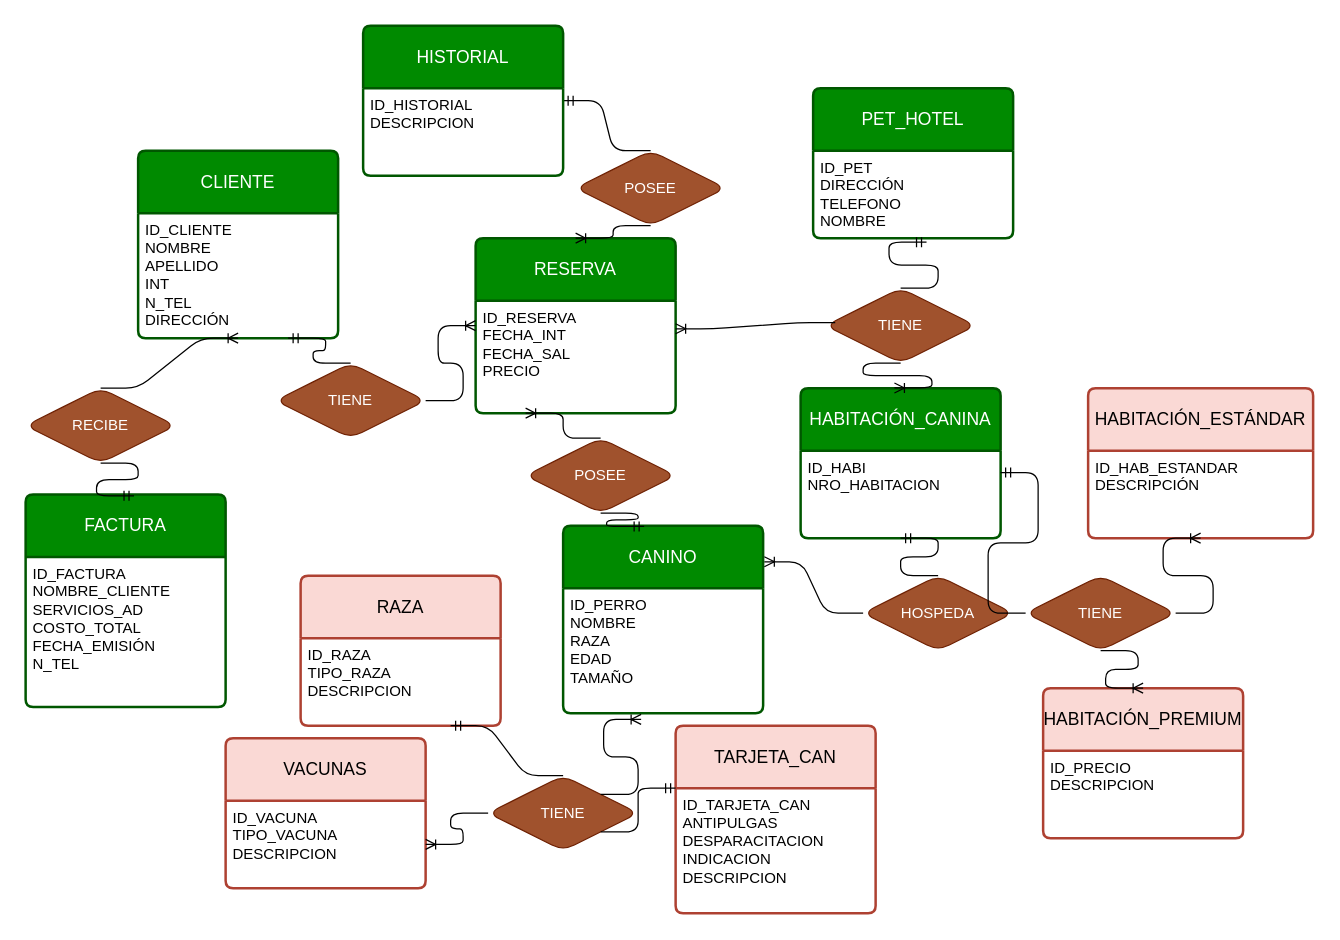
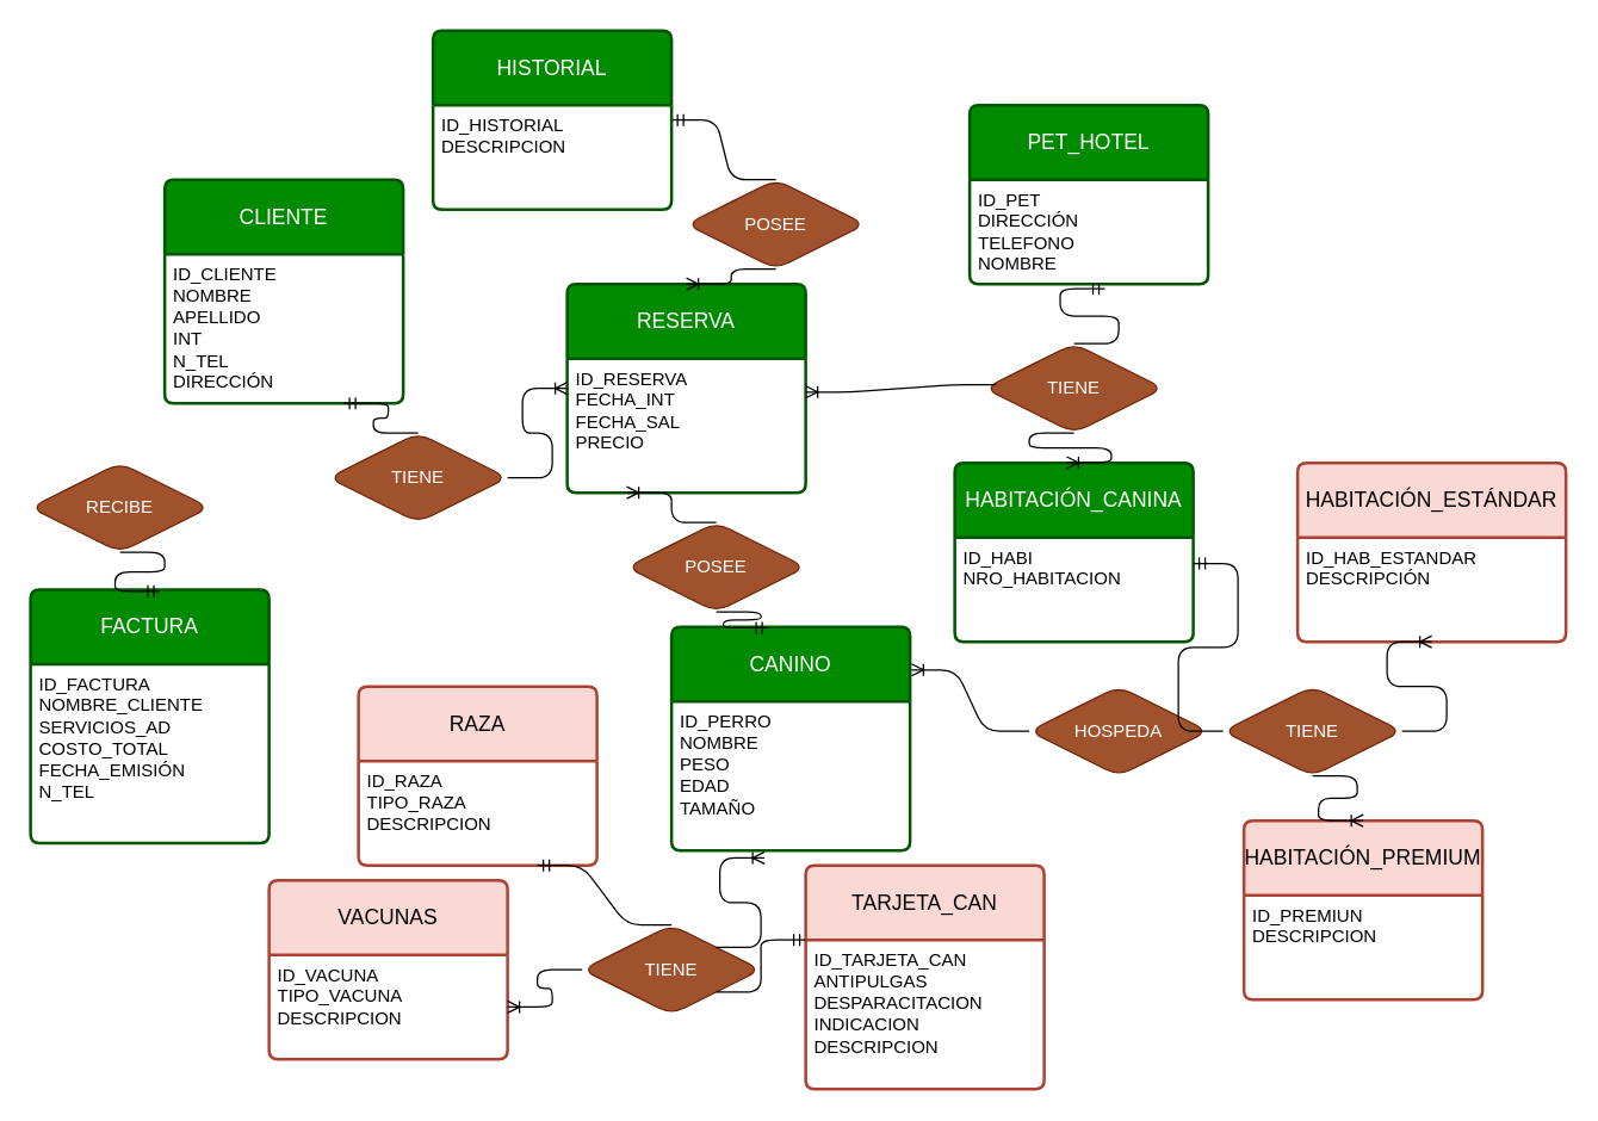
  <mxCell id="0" />
  <mxCell id="1" parent="0" />
  <mxCell id="2" value="PET_HOTEL" style="swimlane;childLayout=stackLayout;horizontal=1;startSize=50;horizontalStack=0;rounded=1;fontSize=14;fontStyle=0;strokeWidth=2;resizeParent=0;resizeLast=1;shadow=0;dashed=0;align=center;arcSize=4;whiteSpace=wrap;html=1;fillColor=#008a00;fontColor=#ffffff;strokeColor=#005700;" parent="1" vertex="1"><mxGeometry x="650" y="70" width="160" height="120" as="geometry" /></mxCell>
  <mxCell id="3" value="ID_PET&lt;br&gt;DIRECCIÓN&lt;div&gt;TELEFONO&lt;/div&gt;&lt;div&gt;NOMBRE&lt;/div&gt;" style="align=left;strokeColor=none;fillColor=none;spacingLeft=4;fontSize=12;verticalAlign=top;resizable=0;rotatable=0;part=1;html=1;rounded=1;" parent="2" vertex="1"><mxGeometry y="50" width="160" height="70" as="geometry" /></mxCell>
  <mxCell id="4" value="RESERVA" style="swimlane;childLayout=stackLayout;horizontal=1;startSize=50;horizontalStack=0;rounded=1;fontSize=14;fontStyle=0;strokeWidth=2;resizeParent=0;resizeLast=1;shadow=0;dashed=0;align=center;arcSize=4;whiteSpace=wrap;html=1;fillColor=#008a00;fontColor=#ffffff;strokeColor=#005700;" parent="1" vertex="1"><mxGeometry x="380" y="190" width="160" height="140" as="geometry" /></mxCell>
  <mxCell id="5" value="ID_RESERVA&lt;br&gt;FECHA_INT&lt;br&gt;FECHA_SAL&lt;br&gt;PRECIO&lt;div&gt;&lt;br/&gt;&lt;/div&gt;" style="align=left;strokeColor=none;fillColor=none;spacingLeft=4;fontSize=12;verticalAlign=top;resizable=0;rotatable=0;part=1;html=1;rounded=1;" parent="4" vertex="1"><mxGeometry y="50" width="160" height="90" as="geometry" /></mxCell>
  <mxCell id="6" value="CLIENTE" style="swimlane;childLayout=stackLayout;horizontal=1;startSize=50;horizontalStack=0;rounded=1;fontSize=14;fontStyle=0;strokeWidth=2;resizeParent=0;resizeLast=1;shadow=0;dashed=0;align=center;arcSize=4;whiteSpace=wrap;html=1;fillColor=#008a00;fontColor=#ffffff;strokeColor=#005700;" parent="1" vertex="1"><mxGeometry x="110" y="120" width="160" height="150" as="geometry" /></mxCell>
  <mxCell id="7" value="ID_CLIENTE&lt;br&gt;NOMBRE&lt;br&gt;APELLIDO&lt;br&gt;INT&lt;br&gt;N_TEL&lt;br&gt;DIRECCIÓN" style="align=left;strokeColor=none;fillColor=none;spacingLeft=4;fontSize=12;verticalAlign=top;resizable=0;rotatable=0;part=1;html=1;rounded=1;" parent="6" vertex="1"><mxGeometry y="50" width="160" height="100" as="geometry" /></mxCell>
  <mxCell id="8" value="CANINO" style="swimlane;childLayout=stackLayout;horizontal=1;startSize=50;horizontalStack=0;rounded=1;fontSize=14;fontStyle=0;strokeWidth=2;resizeParent=0;resizeLast=1;shadow=0;dashed=0;align=center;arcSize=4;whiteSpace=wrap;html=1;fillColor=#008a00;fontColor=#ffffff;strokeColor=#005700;" parent="1" vertex="1"><mxGeometry x="450" y="420" width="160" height="150" as="geometry" /></mxCell>
- <mxCell id="9" value="ID_PERRO&lt;br&gt;NOMBRE&lt;br&gt;RAZA&lt;br&gt;EDAD&lt;br&gt;TAMAÑO&lt;br&gt;&lt;br&gt;&lt;div&gt;&lt;br&gt;&lt;/div&gt;" style="align=left;strokeColor=none;fillColor=none;spacingLeft=4;fontSize=12;verticalAlign=top;resizable=0;rotatable=0;part=1;html=1;rounded=1;" parent="8" vertex="1"><mxGeometry y="50" width="160" height="100" as="geometry" /></mxCell>
+ <mxCell id="9" value="ID_PERRO&lt;br&gt;NOMBRE&lt;br&gt;PESO&lt;br&gt;EDAD&lt;br&gt;TAMAÑO&lt;br&gt;&lt;br&gt;&lt;div&gt;&lt;br&gt;&lt;/div&gt;" style="align=left;strokeColor=none;fillColor=none;spacingLeft=4;fontSize=12;verticalAlign=top;resizable=0;rotatable=0;part=1;html=1;rounded=1;" parent="8" vertex="1"><mxGeometry y="50" width="160" height="100" as="geometry" /></mxCell>
  <mxCell id="10" value="HABITACIÓN_CANINA" style="swimlane;childLayout=stackLayout;horizontal=1;startSize=50;horizontalStack=0;rounded=1;fontSize=14;fontStyle=0;strokeWidth=2;resizeParent=0;resizeLast=1;shadow=0;dashed=0;align=center;arcSize=4;whiteSpace=wrap;html=1;fillColor=#008a00;fontColor=#ffffff;strokeColor=#005700;" parent="1" vertex="1"><mxGeometry x="640" y="310" width="160" height="120" as="geometry" /></mxCell>
  <mxCell id="11" value="ID_HABI&lt;br&gt;NRO_HABITACION" style="align=left;strokeColor=none;fillColor=none;spacingLeft=4;fontSize=12;verticalAlign=top;resizable=0;rotatable=0;part=1;html=1;rounded=1;" parent="10" vertex="1"><mxGeometry y="50" width="160" height="70" as="geometry" /></mxCell>
  <mxCell id="12" value="FACTURA" style="swimlane;childLayout=stackLayout;horizontal=1;startSize=50;horizontalStack=0;rounded=1;fontSize=14;fontStyle=0;strokeWidth=2;resizeParent=0;resizeLast=1;shadow=0;dashed=0;align=center;arcSize=4;whiteSpace=wrap;html=1;fillColor=#008a00;fontColor=#ffffff;strokeColor=#005700;" parent="1" vertex="1"><mxGeometry x="20" y="395" width="160" height="170" as="geometry" /></mxCell>
  <mxCell id="13" value="ID_FACTURA&lt;br&gt;NOMBRE_CLIENTE&lt;br&gt;SERVICIOS_AD&lt;br&gt;COSTO_TOTAL&lt;br&gt;FECHA_EMISIÓN&lt;br&gt;N_TEL" style="align=left;strokeColor=none;fillColor=none;spacingLeft=4;fontSize=12;verticalAlign=top;resizable=0;rotatable=0;part=1;html=1;rounded=1;" parent="12" vertex="1"><mxGeometry y="50" width="160" height="120" as="geometry" /></mxCell>
  <mxCell id="14" value="TIENE" style="shape=rhombus;perimeter=rhombusPerimeter;whiteSpace=wrap;html=1;align=center;fillColor=#a0522d;fontColor=#ffffff;strokeColor=#6D1F00;rounded=1;" parent="1" vertex="1"><mxGeometry x="660" y="230" width="120" height="60" as="geometry" /></mxCell>
  <mxCell id="15" value="" style="edgeStyle=entityRelationEdgeStyle;fontSize=12;html=1;endArrow=ERoneToMany;rounded=1;entryX=1;entryY=0.25;entryDx=0;entryDy=0;exitX=0.064;exitY=0.461;exitDx=0;exitDy=0;exitPerimeter=0;" parent="1" source="14" target="5" edge="1"><mxGeometry width="100" height="100" relative="1" as="geometry"><mxPoint x="620" y="350" as="sourcePoint" /><mxPoint x="720" y="250" as="targetPoint" /></mxGeometry></mxCell>
  <mxCell id="16" value="" style="edgeStyle=entityRelationEdgeStyle;fontSize=12;html=1;endArrow=ERoneToMany;rounded=1;exitX=0.5;exitY=1;exitDx=0;exitDy=0;entryX=0.469;entryY=-0.001;entryDx=0;entryDy=0;entryPerimeter=0;" parent="1" source="14" target="10" edge="1"><mxGeometry width="100" height="100" relative="1" as="geometry"><mxPoint x="700" y="450" as="sourcePoint" /><mxPoint x="800" y="350" as="targetPoint" /></mxGeometry></mxCell>
  <mxCell id="17" value="POSEE" style="shape=rhombus;perimeter=rhombusPerimeter;whiteSpace=wrap;html=1;align=center;fillColor=#a0522d;fontColor=#ffffff;strokeColor=#6D1F00;rounded=1;" parent="1" vertex="1"><mxGeometry y="350" width="120" height="60" as="geometry" x="420" /></mxCell>
  <mxCell id="18" value="RECIBE" style="shape=rhombus;perimeter=rhombusPerimeter;whiteSpace=wrap;html=1;align=center;fillColor=#a0522d;fontColor=#ffffff;strokeColor=#6D1F00;rounded=1;" parent="1" vertex="1"><mxGeometry x="20" y="310" width="120" height="60" as="geometry" /></mxCell>
  <mxCell id="19" value="" style="edgeStyle=entityRelationEdgeStyle;fontSize=12;html=1;endArrow=ERmandOne;rounded=1;entryX=0.542;entryY=0.007;entryDx=0;entryDy=0;entryPerimeter=0;exitX=0.5;exitY=1;exitDx=0;exitDy=0;" parent="1" source="18" target="12" edge="1"><mxGeometry width="100" height="100" relative="1" as="geometry"><mxPoint x="940" y="720" as="sourcePoint" /><mxPoint x="1040" y="620" as="targetPoint" /></mxGeometry></mxCell>
  <mxCell id="20" value="HOSPEDA" style="shape=rhombus;perimeter=rhombusPerimeter;whiteSpace=wrap;html=1;align=center;fillColor=#a0522d;fontColor=#ffffff;strokeColor=#6D1F00;rounded=1;" parent="1" vertex="1"><mxGeometry x="690" y="460" width="120" height="60" as="geometry" /></mxCell>
- <mxCell id="21" value="" style="edgeStyle=entityRelationEdgeStyle;fontSize=12;html=1;endArrow=ERmandOne;rounded=1;entryX=0.5;entryY=1;entryDx=0;entryDy=0;exitX=0.5;exitY=0;exitDx=0;exitDy=0;" parent="1" source="20" target="11" edge="1"><mxGeometry width="100" height="100" relative="1" as="geometry"><mxPoint x="670" y="630" as="sourcePoint" /><mxPoint x="770" y="530" as="targetPoint" /></mxGeometry></mxCell>
  <mxCell id="22" value="RAZA" style="swimlane;childLayout=stackLayout;horizontal=1;startSize=50;horizontalStack=0;rounded=1;fontSize=14;fontStyle=0;strokeWidth=2;resizeParent=0;resizeLast=1;shadow=0;dashed=0;align=center;arcSize=4;whiteSpace=wrap;html=1;fillColor=#fad9d5;strokeColor=#ae4132;" parent="1" vertex="1"><mxGeometry x="240" y="460" width="160" height="120" as="geometry" /></mxCell>
  <mxCell id="23" value="ID_RAZA&lt;br&gt;TIPO_RAZA&lt;br&gt;DESCRIPCION" style="align=left;strokeColor=none;fillColor=none;spacingLeft=4;fontSize=12;verticalAlign=top;resizable=0;rotatable=0;part=1;html=1;rounded=1;" parent="22" vertex="1"><mxGeometry y="50" width="160" height="70" as="geometry" /></mxCell>
  <mxCell id="24" value="VACUNAS" style="swimlane;childLayout=stackLayout;horizontal=1;startSize=50;horizontalStack=0;rounded=1;fontSize=14;fontStyle=0;strokeWidth=2;resizeParent=0;resizeLast=1;shadow=0;dashed=0;align=center;arcSize=4;whiteSpace=wrap;html=1;fillColor=#fad9d5;strokeColor=#ae4132;" parent="1" vertex="1"><mxGeometry x="180" y="590" width="160" height="120" as="geometry" /></mxCell>
  <mxCell id="25" value="ID_VACUNA&lt;br&gt;TIPO_VACUNA&lt;br&gt;DESCRIPCION" style="align=left;strokeColor=none;fillColor=none;spacingLeft=4;fontSize=12;verticalAlign=top;resizable=0;rotatable=0;part=1;html=1;rounded=1;" parent="24" vertex="1"><mxGeometry y="50" width="160" height="70" as="geometry" /></mxCell>
  <mxCell id="26" value="TARJETA_CAN" style="swimlane;childLayout=stackLayout;horizontal=1;startSize=50;horizontalStack=0;rounded=1;fontSize=14;fontStyle=0;strokeWidth=2;resizeParent=0;resizeLast=1;shadow=0;dashed=0;align=center;arcSize=4;whiteSpace=wrap;html=1;fillColor=#fad9d5;strokeColor=#ae4132;" parent="1" vertex="1"><mxGeometry x="540" y="580" width="160" height="150" as="geometry" /></mxCell>
  <mxCell id="27" value="ID_TARJETA_CAN&lt;br&gt;ANTIPULGAS&lt;div&gt;DESPARACITACION&lt;/div&gt;&lt;div&gt;INDICACION&lt;br&gt;DESCRIPCION&lt;/div&gt;" style="align=left;strokeColor=none;fillColor=none;spacingLeft=4;fontSize=12;verticalAlign=top;resizable=0;rotatable=0;part=1;html=1;rounded=1;" parent="26" vertex="1"><mxGeometry y="50" width="160" height="100" as="geometry" /></mxCell>
  <mxCell id="28" value="HABITACIÓN_PREMIUM" style="swimlane;childLayout=stackLayout;horizontal=1;startSize=50;horizontalStack=0;rounded=1;fontSize=14;fontStyle=0;strokeWidth=2;resizeParent=0;resizeLast=1;shadow=0;dashed=0;align=center;arcSize=4;whiteSpace=wrap;html=1;fillColor=#fad9d5;strokeColor=#ae4132;" parent="1" vertex="1"><mxGeometry x="834" y="550" width="160" height="120" as="geometry" /></mxCell>
- <mxCell id="29" value="ID_PRECIO&lt;br&gt;DESCRIPCION" style="align=left;strokeColor=none;fillColor=none;spacingLeft=4;fontSize=12;verticalAlign=top;resizable=0;rotatable=0;part=1;html=1;rounded=1;" parent="28" vertex="1"><mxGeometry y="50" width="160" height="70" as="geometry" /></mxCell>
+ <mxCell id="29" value="ID_PREMIUN&lt;br&gt;DESCRIPCION" style="align=left;strokeColor=none;fillColor=none;spacingLeft=4;fontSize=12;verticalAlign=top;resizable=0;rotatable=0;part=1;html=1;rounded=1;" parent="28" vertex="1"><mxGeometry y="50" width="160" height="70" as="geometry" /></mxCell>
  <mxCell id="30" value="HABITACIÓN_ESTÁNDAR" style="swimlane;childLayout=stackLayout;horizontal=1;startSize=50;horizontalStack=0;rounded=1;fontSize=14;fontStyle=0;strokeWidth=2;resizeParent=0;resizeLast=1;shadow=0;dashed=0;align=center;arcSize=4;whiteSpace=wrap;html=1;fillColor=#fad9d5;strokeColor=#ae4132;" parent="1" vertex="1"><mxGeometry x="870" y="310" width="180" height="120" as="geometry" /></mxCell>
  <mxCell id="31" value="ID_HAB_ESTANDAR&lt;br&gt;DESCRIPCIÓN" style="align=left;strokeColor=none;fillColor=none;spacingLeft=4;fontSize=12;verticalAlign=top;resizable=0;rotatable=0;part=1;html=1;rounded=1;" parent="30" vertex="1"><mxGeometry y="50" width="180" height="70" as="geometry" /></mxCell>
  <mxCell id="32" value="TIENE" style="shape=rhombus;perimeter=rhombusPerimeter;whiteSpace=wrap;html=1;align=center;fillColor=#a0522d;fontColor=#ffffff;strokeColor=#6D1F00;rounded=1;" parent="1" vertex="1"><mxGeometry x="390" y="620" width="120" height="60" as="geometry" /></mxCell>
  <mxCell id="33" value="" style="edgeStyle=entityRelationEdgeStyle;fontSize=12;html=1;endArrow=ERoneToMany;rounded=1;entryX=1;entryY=0.5;entryDx=0;entryDy=0;exitX=0;exitY=0.5;exitDx=0;exitDy=0;" parent="1" source="32" target="25" edge="1"><mxGeometry width="100" height="100" relative="1" as="geometry"><mxPoint x="360" y="1030" as="sourcePoint" /><mxPoint x="460" y="930" as="targetPoint" /></mxGeometry></mxCell>
  <mxCell id="34" value="" style="edgeStyle=entityRelationEdgeStyle;fontSize=12;html=1;endArrow=ERmandOne;rounded=1;entryX=0.75;entryY=1;entryDx=0;entryDy=0;exitX=0.5;exitY=0;exitDx=0;exitDy=0;" parent="1" source="32" target="23" edge="1"><mxGeometry width="100" height="100" relative="1" as="geometry"><mxPoint x="470" y="825" as="sourcePoint" /><mxPoint x="490" y="690" as="targetPoint" /></mxGeometry></mxCell>
  <mxCell id="35" value="TIENE" style="shape=rhombus;perimeter=rhombusPerimeter;whiteSpace=wrap;html=1;align=center;fillColor=#a0522d;fontColor=#ffffff;strokeColor=#6D1F00;rounded=1;" parent="1" vertex="1"><mxGeometry x="820" y="460" width="120" height="60" as="geometry" /></mxCell>
  <mxCell id="36" value="" style="edgeStyle=entityRelationEdgeStyle;fontSize=12;html=1;endArrow=ERmandOne;rounded=1;entryX=1;entryY=0.25;entryDx=0;entryDy=0;exitX=0;exitY=0.5;exitDx=0;exitDy=0;" parent="1" source="35" target="11" edge="1"><mxGeometry width="100" height="100" relative="1" as="geometry"><mxPoint x="790" y="570" as="sourcePoint" /><mxPoint x="890" y="470" as="targetPoint" /></mxGeometry></mxCell>
  <mxCell id="37" value="" style="edgeStyle=entityRelationEdgeStyle;fontSize=12;html=1;endArrow=ERoneToMany;rounded=1;entryX=0.5;entryY=1;entryDx=0;entryDy=0;exitX=1;exitY=0.5;exitDx=0;exitDy=0;" parent="1" source="35" target="31" edge="1"><mxGeometry width="100" height="100" relative="1" as="geometry"><mxPoint x="950" y="630" as="sourcePoint" /><mxPoint x="1050" y="530" as="targetPoint" /></mxGeometry></mxCell>
  <mxCell id="38" value="" style="edgeStyle=entityRelationEdgeStyle;fontSize=12;html=1;endArrow=ERoneToMany;rounded=1;entryX=0.5;entryY=0;entryDx=0;entryDy=0;exitX=0.5;exitY=1;exitDx=0;exitDy=0;" parent="1" source="35" target="28" edge="1"><mxGeometry width="100" height="100" relative="1" as="geometry"><mxPoint x="850" y="660" as="sourcePoint" /><mxPoint x="950" y="560" as="targetPoint" /></mxGeometry></mxCell>
  <mxCell id="39" value="" style="edgeStyle=entityRelationEdgeStyle;fontSize=12;html=1;endArrow=ERmandOne;rounded=1;entryX=0.567;entryY=1.046;entryDx=0;entryDy=0;entryPerimeter=0;exitX=0.5;exitY=0;exitDx=0;exitDy=0;" parent="1" source="14" target="3" edge="1"><mxGeometry width="100" height="100" relative="1" as="geometry"><mxPoint x="720" y="290" as="sourcePoint" /><mxPoint x="820" y="190" as="targetPoint" /></mxGeometry></mxCell>
  <mxCell id="40" value="" style="edgeStyle=entityRelationEdgeStyle;fontSize=12;html=1;endArrow=ERoneToMany;rounded=1;entryX=1.006;entryY=0.193;entryDx=0;entryDy=0;entryPerimeter=0;" parent="1" source="20" target="8" edge="1"><mxGeometry width="100" height="100" relative="1" as="geometry"><mxPoint x="720" y="520" as="sourcePoint" /><mxPoint x="820" y="420" as="targetPoint" /></mxGeometry></mxCell>
  <mxCell id="41" value="" style="edgeStyle=entityRelationEdgeStyle;fontSize=12;html=1;endArrow=ERmandOne;rounded=1;entryX=0.75;entryY=1;entryDx=0;entryDy=0;exitX=0.5;exitY=0;exitDx=0;exitDy=0;" parent="1" source="42" target="7" edge="1"><mxGeometry width="100" height="100" relative="1" as="geometry"><mxPoint x="240" y="400" as="sourcePoint" /><mxPoint x="340" y="300" as="targetPoint" /></mxGeometry></mxCell>
  <mxCell id="42" value="TIENE" style="shape=rhombus;perimeter=rhombusPerimeter;whiteSpace=wrap;html=1;align=center;rounded=1;fillColor=#a0522d;fontColor=#ffffff;strokeColor=#6D1F00;" parent="1" vertex="1"><mxGeometry x="220" y="290" width="120" height="60" as="geometry" /></mxCell>
  <mxCell id="43" value="" style="edgeStyle=entityRelationEdgeStyle;fontSize=12;html=1;endArrow=ERoneToMany;rounded=1;entryX=0;entryY=0.5;entryDx=0;entryDy=0;exitX=1;exitY=0.5;exitDx=0;exitDy=0;" parent="1" source="42" target="4" edge="1"><mxGeometry width="100" height="100" relative="1" as="geometry"><mxPoint x="240" y="400" as="sourcePoint" /><mxPoint x="340" y="300" as="targetPoint" /></mxGeometry></mxCell>
- <mxCell id="44" value="" style="edgeStyle=entityRelationEdgeStyle;fontSize=12;html=1;endArrow=ERoneToMany;rounded=1;entryX=0.5;entryY=1;entryDx=0;entryDy=0;exitX=0.5;exitY=0;exitDx=0;exitDy=0;" parent="1" source="18" target="7" edge="1"><mxGeometry width="100" height="100" relative="1" as="geometry"><mxPoint x="310" y="650" as="sourcePoint" /><mxPoint x="410" y="550" as="targetPoint" /></mxGeometry></mxCell>
  <mxCell id="45" value="" style="edgeStyle=entityRelationEdgeStyle;fontSize=12;html=1;endArrow=ERoneToMany;rounded=1;exitX=0.5;exitY=0;exitDx=0;exitDy=0;entryX=0.25;entryY=1;entryDx=0;entryDy=0;" parent="1" source="17" target="5" edge="1"><mxGeometry width="100" height="100" relative="1" as="geometry"><mxPoint x="490" y="650" as="sourcePoint" /><mxPoint x="590" y="550" as="targetPoint" /></mxGeometry></mxCell>
  <mxCell id="46" value="" style="edgeStyle=entityRelationEdgeStyle;fontSize=12;html=1;endArrow=ERmandOne;rounded=1;entryX=0.405;entryY=0.004;entryDx=0;entryDy=0;entryPerimeter=0;exitX=0.5;exitY=1;exitDx=0;exitDy=0;" parent="1" source="17" target="8" edge="1"><mxGeometry width="100" height="100" relative="1" as="geometry"><mxPoint x="590" y="540" as="sourcePoint" /><mxPoint x="690" y="440" as="targetPoint" /></mxGeometry></mxCell>
  <mxCell id="47" value="" style="edgeStyle=entityRelationEdgeStyle;fontSize=12;html=1;endArrow=ERmandOne;rounded=1;entryX=0;entryY=0;entryDx=0;entryDy=0;exitX=1;exitY=1;exitDx=0;exitDy=0;" parent="1" source="32" target="27" edge="1"><mxGeometry width="100" height="100" relative="1" as="geometry"><mxPoint x="480" y="900" as="sourcePoint" /><mxPoint x="560" y="840" as="targetPoint" /></mxGeometry></mxCell>
  <mxCell id="48" value="" style="edgeStyle=entityRelationEdgeStyle;fontSize=12;html=1;endArrow=ERoneToMany;rounded=1;entryX=0.39;entryY=1.05;entryDx=0;entryDy=0;entryPerimeter=0;exitX=1;exitY=0;exitDx=0;exitDy=0;" parent="1" source="32" target="9" edge="1"><mxGeometry width="100" height="100" relative="1" as="geometry"><mxPoint x="480" y="640" as="sourcePoint" /><mxPoint x="560" y="840" as="targetPoint" /></mxGeometry></mxCell>
  <mxCell id="49" value="POSEE" style="shape=rhombus;perimeter=rhombusPerimeter;whiteSpace=wrap;html=1;align=center;rounded=1;fillColor=#a0522d;fontColor=#ffffff;strokeColor=#6D1F00;" parent="1" vertex="1"><mxGeometry x="460" y="120" width="120" height="60" as="geometry" /></mxCell>
  <mxCell id="50" value="" style="edgeStyle=entityRelationEdgeStyle;fontSize=12;html=1;endArrow=ERoneToMany;rounded=1;entryX=0.5;entryY=0;entryDx=0;entryDy=0;exitX=0.5;exitY=1;exitDx=0;exitDy=0;" parent="1" source="49" target="4" edge="1"><mxGeometry width="100" height="100" relative="1" as="geometry"><mxPoint x="460" y="340" as="sourcePoint" /><mxPoint x="560" y="240" as="targetPoint" /></mxGeometry></mxCell>
  <mxCell id="51" value="" style="edgeStyle=entityRelationEdgeStyle;fontSize=12;html=1;endArrow=ERmandOne;rounded=1;exitX=0.5;exitY=0;exitDx=0;exitDy=0;" parent="1" source="49" target="52" edge="1"><mxGeometry width="100" height="100" relative="1" as="geometry"><mxPoint x="460" y="240" as="sourcePoint" /><mxPoint x="520" y="-10" as="targetPoint" /></mxGeometry></mxCell>
  <mxCell id="52" value="HISTORIAL" style="swimlane;childLayout=stackLayout;horizontal=1;startSize=50;horizontalStack=0;rounded=1;fontSize=14;fontStyle=0;strokeWidth=2;resizeParent=0;resizeLast=1;shadow=0;dashed=0;align=center;arcSize=4;whiteSpace=wrap;html=1;fillColor=#008a00;strokeColor=#005700;fontColor=#ffffff;" parent="1" vertex="1"><mxGeometry x="290" y="20" width="160" height="120" as="geometry" /></mxCell>
  <mxCell id="53" value="ID_HISTORIAL&lt;div&gt;DESCRIPCION&lt;/div&gt;" style="align=left;strokeColor=none;fillColor=none;spacingLeft=4;fontSize=12;verticalAlign=top;resizable=0;rotatable=0;part=1;html=1;rounded=1;" parent="52" vertex="1"><mxGeometry y="50" width="160" height="70" as="geometry" /></mxCell>
